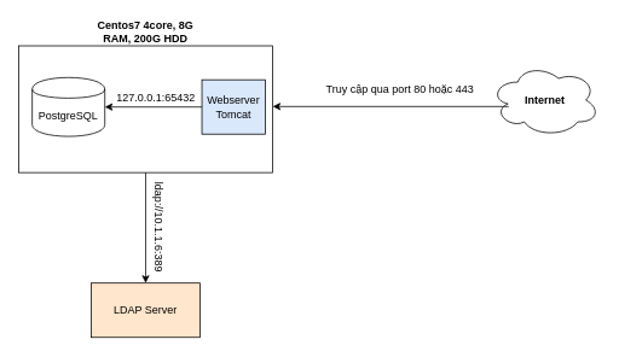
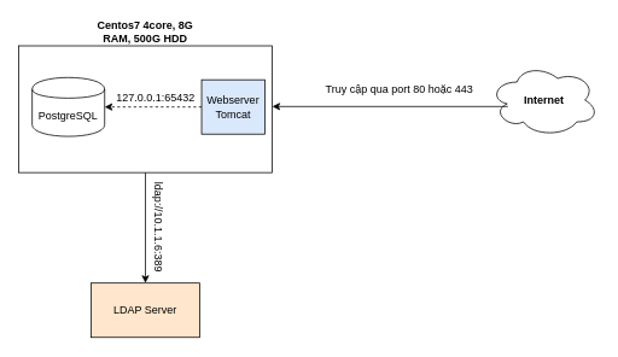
  <mxCell id="0" />
  <mxCell id="1" parent="0" />
  <mxCell id="2" style="edgeStyle=orthogonalEdgeStyle;rounded=0;orthogonalLoop=1;jettySize=auto;html=1;entryX=0.5;entryY=0;entryDx=0;entryDy=0;" edge="1" parent="1" source="3" target="12"><mxGeometry relative="1" as="geometry" /></mxCell>
  <mxCell id="3" value="" style="rounded=0;whiteSpace=wrap;html=1;" vertex="1" parent="1"><mxGeometry x="20" y="50" width="280" height="140" as="geometry" /></mxCell>
  <mxCell id="4" value="PostgreSQL" style="shape=cylinder;whiteSpace=wrap;html=1;boundedLbl=1;backgroundOutline=1;" vertex="1" parent="1"><mxGeometry x="35" y="85" width="80" height="65" as="geometry" /></mxCell>
- <mxCell id="5" style="edgeStyle=orthogonalEdgeStyle;rounded=0;orthogonalLoop=1;jettySize=auto;html=1;entryX=1;entryY=0.5;entryDx=0;entryDy=0;" edge="1" parent="1" source="7" target="4"><mxGeometry relative="1" as="geometry" /></mxCell>
+ <mxCell id="5" style="edgeStyle=orthogonalEdgeStyle;rounded=0;orthogonalLoop=1;jettySize=auto;html=1;entryX=1;entryY=0.5;entryDx=0;entryDy=0;dashed=1;" edge="1" parent="1" source="7" target="4"><mxGeometry relative="1" as="geometry" /></mxCell>
  <mxCell id="6" value="127.0.0.1:65432" style="text;html=1;align=center;verticalAlign=middle;resizable=0;points=[];;labelBackgroundColor=#ffffff;" vertex="1" connectable="0" parent="5"><mxGeometry x="0.147" relative="1" as="geometry"><mxPoint x="9.33" y="-10.17" as="offset" /></mxGeometry></mxCell>
  <mxCell id="7" value="Webserver&lt;br&gt;Tomcat" style="rounded=0;whiteSpace=wrap;html=1;fillColor=#dae8fc;" vertex="1" parent="1"><mxGeometry x="222" y="87.5" width="70" height="60" as="geometry" /></mxCell>
- <mxCell id="8" value="&lt;b&gt;Centos7 4core, 8G RAM, 200G HDD&lt;/b&gt;" style="text;html=1;strokeColor=none;fillColor=none;align=center;verticalAlign=middle;whiteSpace=wrap;rounded=0;" vertex="1" parent="1"><mxGeometry x="90" y="20" width="140" height="30" as="geometry" /></mxCell>
+ <mxCell id="8" value="&lt;b&gt;Centos7 4core, 8G RAM, 500G HDD&lt;/b&gt;" style="text;html=1;strokeColor=none;fillColor=none;align=center;verticalAlign=middle;whiteSpace=wrap;rounded=0;" vertex="1" parent="1"><mxGeometry x="90" y="20" width="140" height="30" as="geometry" /></mxCell>
  <mxCell id="9" value="&lt;b&gt;Internet&lt;/b&gt;" style="ellipse;shape=cloud;whiteSpace=wrap;html=1;" vertex="1" parent="1"><mxGeometry x="540" y="70" width="120" height="80" as="geometry" /></mxCell>
  <mxCell id="10" value="" style="endArrow=classic;html=1;" edge="1" parent="1"><mxGeometry width="50" height="50" relative="1" as="geometry"><mxPoint x="560" y="117" as="sourcePoint" /><mxPoint x="300" y="117" as="targetPoint" /></mxGeometry></mxCell>
  <mxCell id="11" value="Truy cập qua port 80 hoặc 443" style="text;html=1;align=center;verticalAlign=middle;resizable=0;points=[];;autosize=1;" vertex="1" parent="1"><mxGeometry x="350" y="87.5" width="180" height="20" as="geometry" /></mxCell>
  <mxCell id="12" value="LDAP Server" style="rounded=0;whiteSpace=wrap;html=1;fillColor=#ffe6cc;" vertex="1" parent="1"><mxGeometry x="100" y="312" width="120" height="60" as="geometry" /></mxCell>
  <mxCell id="13" value="ldap://10.1.1.6:389" style="text;html=1;align=center;verticalAlign=middle;resizable=0;points=[];;autosize=1;rotation=90;" vertex="1" parent="1"><mxGeometry x="115" y="240" width="120" height="20" as="geometry" /></mxCell>
